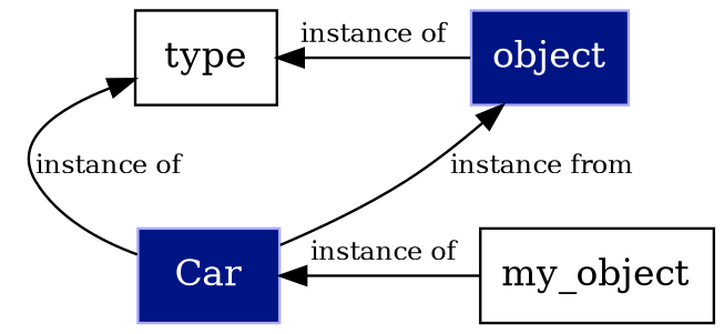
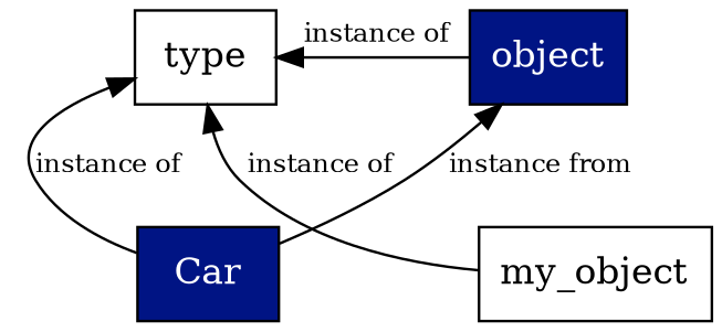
  digraph {
    fontname="DejaVu Serif"
    node [fontname="DejaVu Serif" shape=box]
    edge [dir=back fontname="DejaVu Serif" fontsize=10]
-   Car [color="#aaaaff" fillcolor="#001484" fontcolor=white style=filled]
+   Car [color=black fillcolor="#001484" fontcolor=white style=filled]
    n2 [label=my_object]
-   object [color="#aaaaff" fillcolor="#001484" fontcolor=white style=filled]
+   object [color=black fillcolor="#001484" fontcolor=white style=filled]
    type
    subgraph sub_1 {
      rank=same
      Car
      n2
    }
    subgraph sub_2 {
      rank=same
      object
      type
    }
-   Car -> n2 [label=" instance of"]
+   type -> n2 [label=" instance of"]
    object -> Car [label=" instance from"]
    type -> Car [label="instance of" weight=0]
-   type -> object [label="instance of"]
+   type -> object [label=" instance of"]
  }
